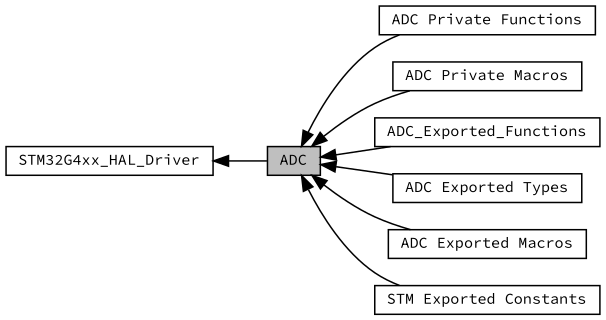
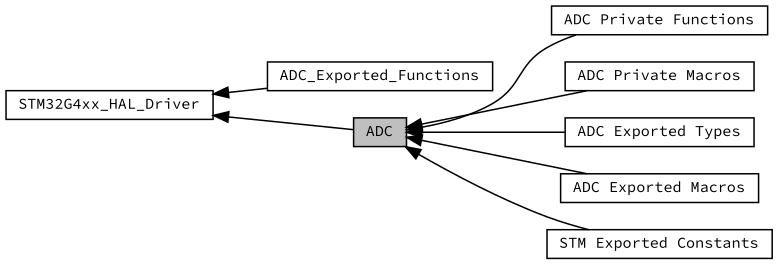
  digraph {
    fontname="Source Code Pro"
    rankdir=LR
    node [color=black fillcolor=white fontname="Source Code Pro" fontsize=10 shape=box style=filled]
    edge [dir=back fontname="Source Code Pro" fontsize=10 labelfontname=Helvetica labelfontsize=10 shape=plaintext style=solid]
    n1 [height=0.2 label="ADC Private Functions" width=0.4]
    n2 [height=0.2 label="ADC Private Macros" width=0.4]
    n3 [height=0.2 label=ADC_Exported_Functions width=0.4]
    n4 [height=0.2 label="ADC Exported Types" width=0.4]
    n5 [height=0.2 label="ADC Exported Macros" width=0.4]
    n6 [fillcolor=grey75 fontcolor=black height=0.2 label=ADC width=0.4]
    n7 [height=0.2 label="STM Exported Constants" width=0.4]
    n8 [height=0.2 label=STM32G4xx_HAL_Driver width=0.4]
    n6 -> n1
    n6 -> n2
-   n6 -> n3
+   n8 -> n3
    n6 -> n4
    n6 -> n5
    n6 -> n7
    n8 -> n6
  }
